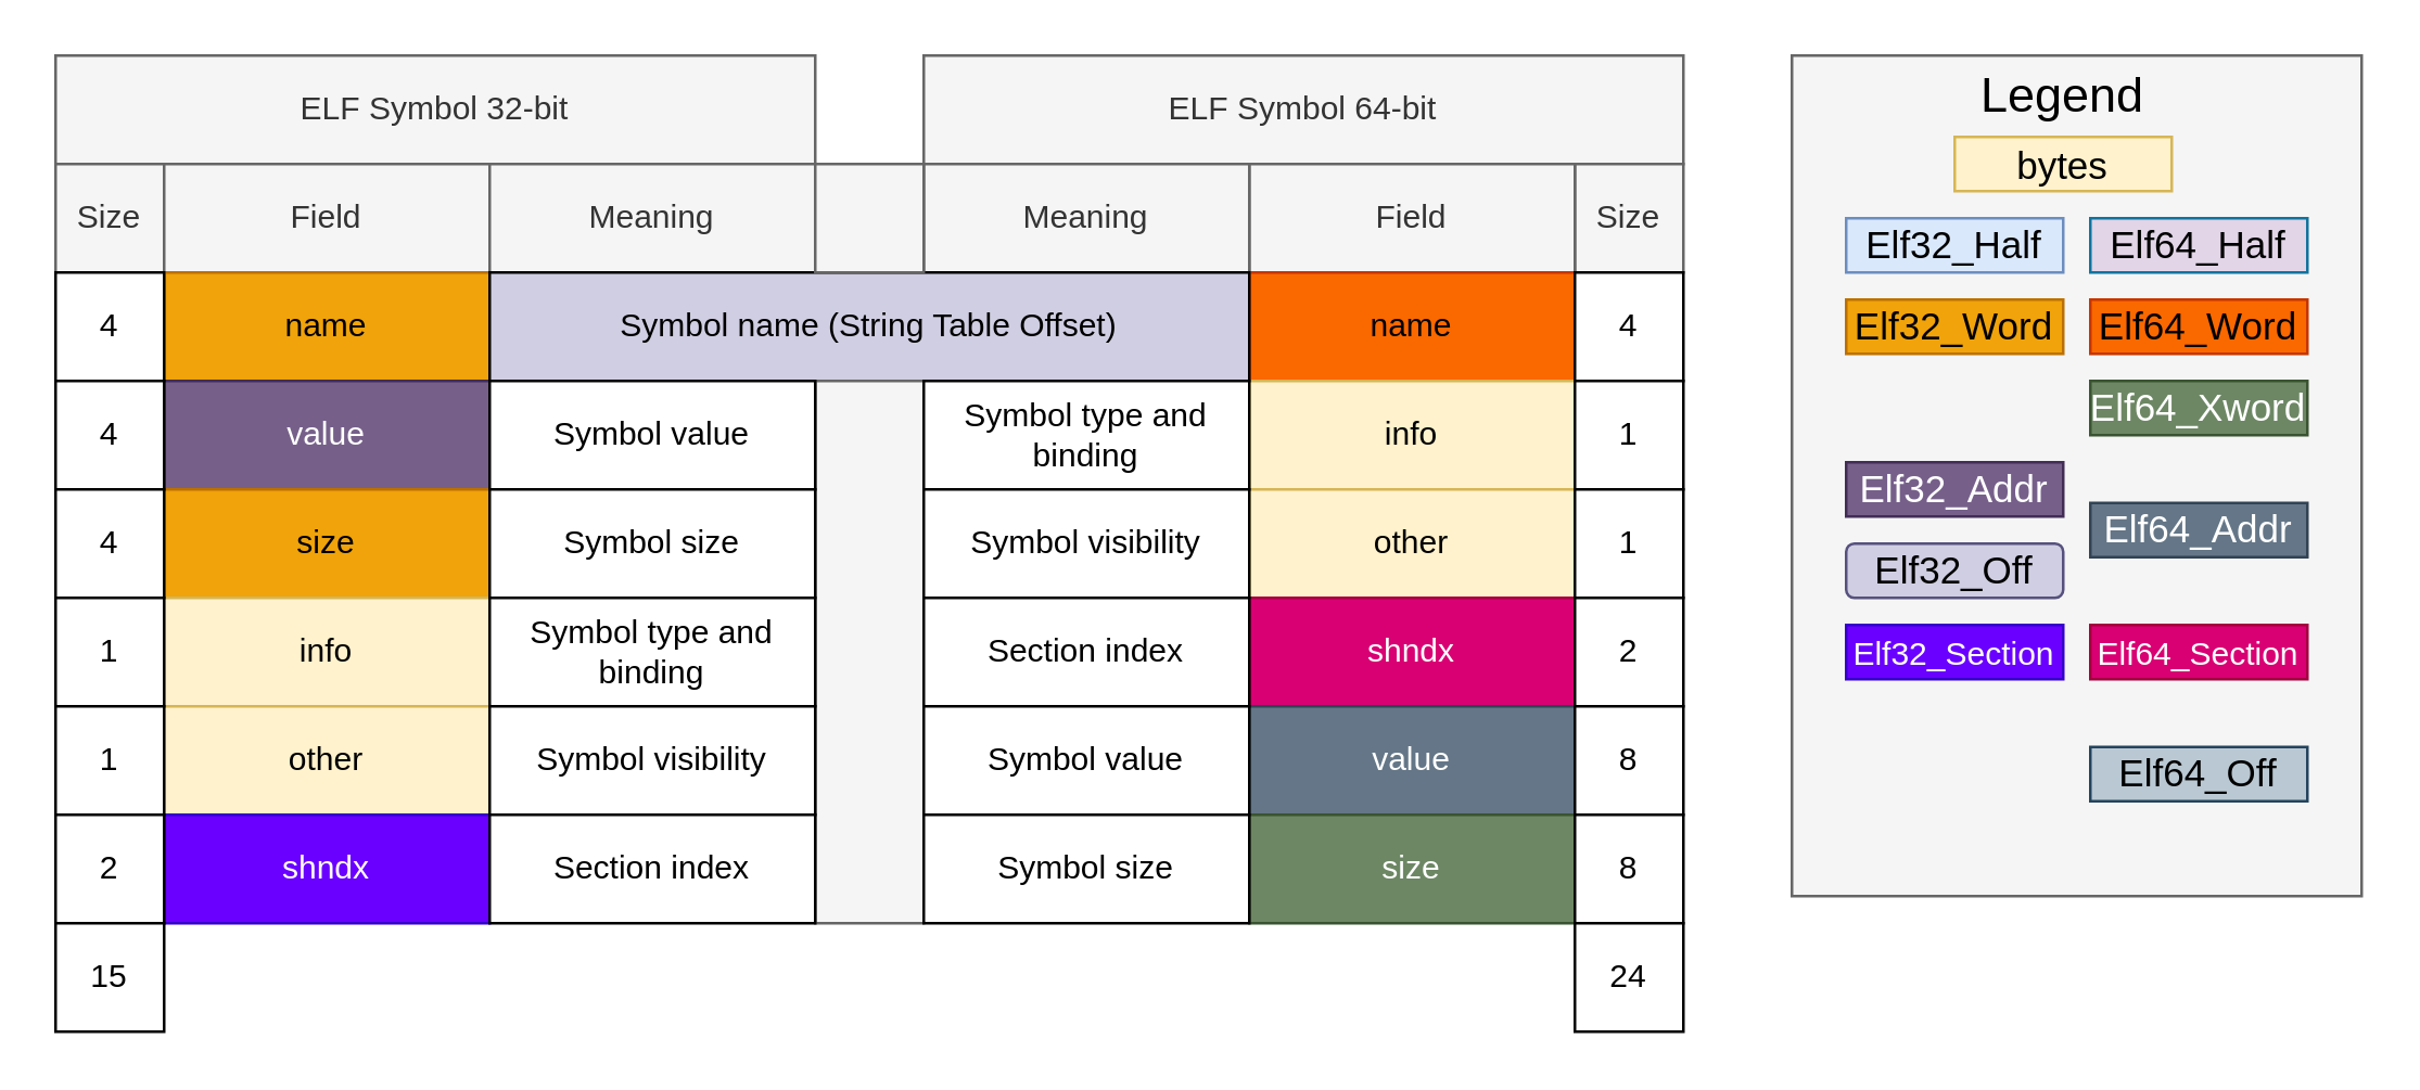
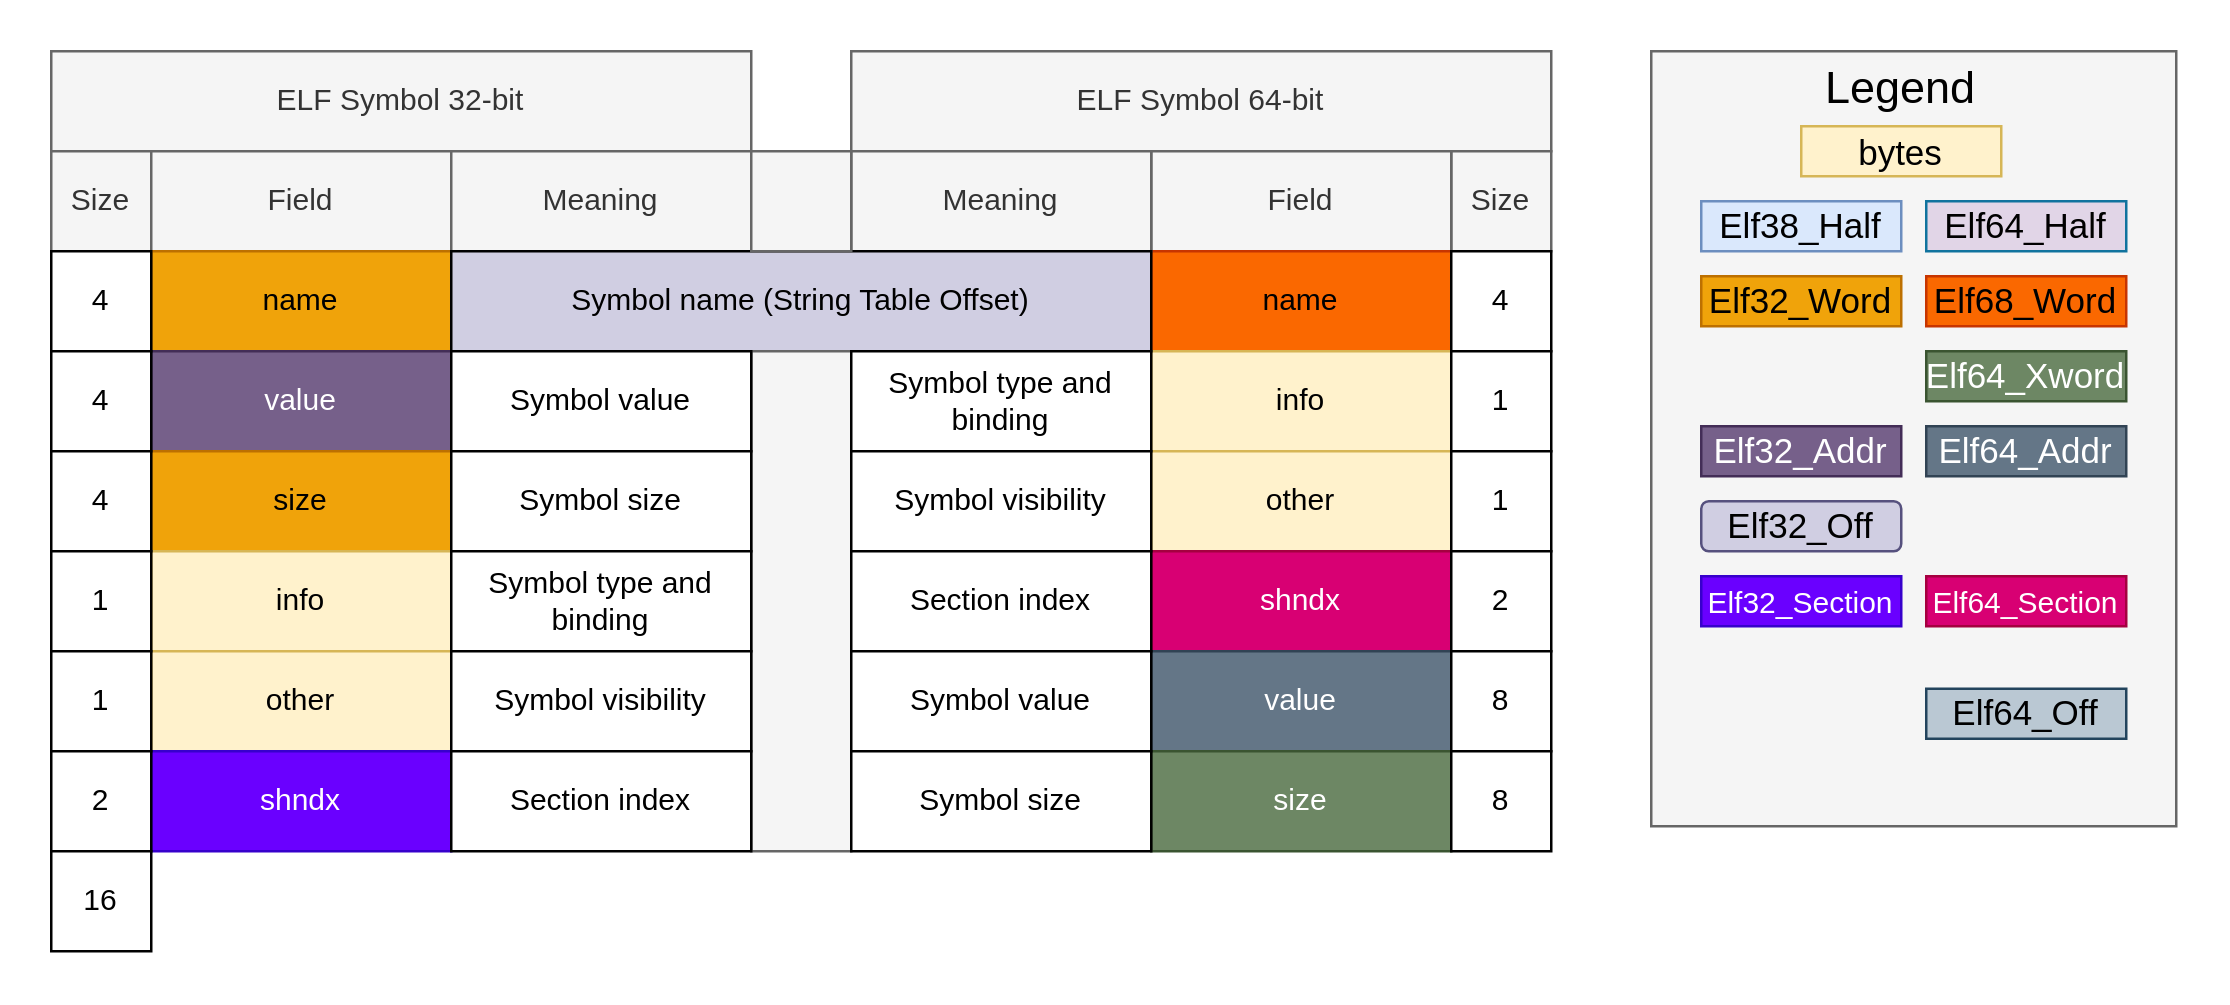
  <mxCell id="0" />
  <mxCell id="1" parent="0" />
  <mxCell id="2" value="ELF Symbol 32-bit" style="rounded=0;whiteSpace=wrap;html=1;fillColor=#f5f5f5;fontColor=#333333;strokeColor=#666666;" vertex="1" parent="1"><mxGeometry x="20" y="20" width="280" height="40" as="geometry" /></mxCell>
  <mxCell id="3" value="ELF Symbol 64-bit" style="rounded=0;whiteSpace=wrap;html=1;fillColor=#f5f5f5;fontColor=#333333;strokeColor=#666666;" vertex="1" parent="1"><mxGeometry x="340" y="20" width="280" height="40" as="geometry" /></mxCell>
  <mxCell id="4" value="Size" style="rounded=0;whiteSpace=wrap;html=1;fillColor=#f5f5f5;fontColor=#333333;strokeColor=#666666;" vertex="1" parent="1"><mxGeometry x="20" y="60" width="40" height="40" as="geometry" /></mxCell>
  <mxCell id="5" value="Size" style="rounded=0;whiteSpace=wrap;html=1;fillColor=#f5f5f5;fontColor=#333333;strokeColor=#666666;" vertex="1" parent="1"><mxGeometry x="580" y="60" width="40" height="40" as="geometry" /></mxCell>
  <mxCell id="6" value="Field" style="rounded=0;whiteSpace=wrap;html=1;fillColor=#f5f5f5;fontColor=#333333;strokeColor=#666666;" vertex="1" parent="1"><mxGeometry x="60" y="60" width="120" height="40" as="geometry" /></mxCell>
  <mxCell id="7" value="Field" style="rounded=0;whiteSpace=wrap;html=1;fillColor=#f5f5f5;fontColor=#333333;strokeColor=#666666;" vertex="1" parent="1"><mxGeometry x="460" y="60" width="120" height="40" as="geometry" /></mxCell>
  <mxCell id="8" value="Meaning" style="rounded=0;whiteSpace=wrap;html=1;fillColor=#f5f5f5;fontColor=#333333;strokeColor=#666666;" vertex="1" parent="1"><mxGeometry x="180" y="60" width="120" height="40" as="geometry" /></mxCell>
  <mxCell id="9" value="" style="rounded=0;whiteSpace=wrap;html=1;fillColor=#f5f5f5;fontColor=#333333;strokeColor=#666666;" vertex="1" parent="1"><mxGeometry x="660" y="20" width="210" height="310" as="geometry" /></mxCell>
  <mxCell id="10" value="&lt;font style=&quot;font-size: 18px;&quot;&gt;Legend&lt;/font&gt;" style="text;html=1;strokeColor=none;fillColor=none;align=center;verticalAlign=middle;whiteSpace=wrap;rounded=0;" vertex="1" parent="1"><mxGeometry x="730" y="20" width="60" height="30" as="geometry" /></mxCell>
  <mxCell id="11" value="&lt;font style=&quot;font-size: 14px;&quot;&gt;bytes&lt;/font&gt;" style="rounded=0;whiteSpace=wrap;html=1;fontSize=18;fillColor=#fff2cc;strokeColor=#d6b656;" vertex="1" parent="1"><mxGeometry x="720" y="50" width="80" height="20" as="geometry" /></mxCell>
- <mxCell id="12" value="Elf32_Half" style="rounded=0;whiteSpace=wrap;html=1;fontSize=14;fillColor=#dae8fc;strokeColor=#6c8ebf;" vertex="1" parent="1"><mxGeometry x="680" y="80" width="80" height="20" as="geometry" /></mxCell>
+ <mxCell id="12" value="Elf38_Half" style="rounded=0;whiteSpace=wrap;html=1;fontSize=14;fillColor=#dae8fc;strokeColor=#6c8ebf;" vertex="1" parent="1"><mxGeometry x="680" y="80" width="80" height="20" as="geometry" /></mxCell>
  <mxCell id="13" value="Elf64_Half" style="rounded=0;whiteSpace=wrap;html=1;fontSize=14;fillColor=#e1d5e7;strokeColor=#10739e;" vertex="1" parent="1"><mxGeometry x="770" y="80" width="80" height="20" as="geometry" /></mxCell>
  <mxCell id="14" value="Elf32_Word" style="rounded=0;whiteSpace=wrap;html=1;fontSize=14;fillColor=#f0a30a;strokeColor=#BD7000;fontColor=#000000;" vertex="1" parent="1"><mxGeometry x="680" y="110" width="80" height="20" as="geometry" /></mxCell>
- <mxCell id="15" value="Elf64_Word" style="rounded=0;whiteSpace=wrap;html=1;fontSize=14;fillColor=#fa6800;strokeColor=#C73500;fontColor=#000000;" vertex="1" parent="1"><mxGeometry x="770" y="110" width="80" height="20" as="geometry" /></mxCell>
+ <mxCell id="15" value="Elf68_Word" style="rounded=0;whiteSpace=wrap;html=1;fontSize=14;fillColor=#fa6800;strokeColor=#C73500;fontColor=#000000;" vertex="1" parent="1"><mxGeometry x="770" y="110" width="80" height="20" as="geometry" /></mxCell>
  <mxCell id="16" value="Elf32_Addr" style="rounded=0;whiteSpace=wrap;html=1;fontSize=14;fillColor=#76608a;strokeColor=#432D57;fontColor=#ffffff;" vertex="1" parent="1"><mxGeometry x="680" y="170" width="80" height="20" as="geometry" /></mxCell>
- <mxCell id="17" value="Elf64_Addr" style="rounded=0;whiteSpace=wrap;html=1;fontSize=14;fillColor=#647687;strokeColor=#314354;fontColor=#ffffff;" vertex="1" parent="1"><mxGeometry x="770" y="185" width="80" height="20" as="geometry" /></mxCell>
+ <mxCell id="17" value="Elf64_Addr" style="rounded=0;whiteSpace=wrap;html=1;fontSize=14;fillColor=#647687;strokeColor=#314354;fontColor=#ffffff;" vertex="1" parent="1"><mxGeometry x="770" y="170" width="80" height="20" as="geometry" /></mxCell>
  <mxCell id="18" value="Elf32_Off" style="whiteSpace=wrap;html=1;fontSize=14;fillColor=#d0cee2;strokeColor=#56517e;rounded=1;" vertex="1" parent="1"><mxGeometry x="680" y="200" width="80" height="20" as="geometry" /></mxCell>
  <mxCell id="19" value="Elf64_Off" style="rounded=0;whiteSpace=wrap;html=1;fontSize=14;fillColor=#bac8d3;strokeColor=#23445d;" vertex="1" parent="1"><mxGeometry x="770" y="275" width="80" height="20" as="geometry" /></mxCell>
  <mxCell id="20" value="name" style="rounded=0;whiteSpace=wrap;html=1;fillColor=#f0a30a;fontColor=#000000;strokeColor=#BD7000;" vertex="1" parent="1"><mxGeometry x="60" y="100" width="120" height="40" as="geometry" /></mxCell>
  <mxCell id="21" value="value" style="rounded=0;whiteSpace=wrap;html=1;fillColor=#76608a;strokeColor=#432D57;fontColor=#ffffff;" vertex="1" parent="1"><mxGeometry x="60" y="140" width="120" height="40" as="geometry" /></mxCell>
  <mxCell id="22" value="size" style="rounded=0;whiteSpace=wrap;html=1;fillColor=#f0a30a;fontColor=#000000;strokeColor=#BD7000;" vertex="1" parent="1"><mxGeometry x="60" y="180" width="120" height="40" as="geometry" /></mxCell>
  <mxCell id="23" value="info" style="rounded=0;whiteSpace=wrap;html=1;fillColor=#fff2cc;strokeColor=#d6b656;" vertex="1" parent="1"><mxGeometry x="60" y="220" width="120" height="40" as="geometry" /></mxCell>
  <mxCell id="24" value="other" style="rounded=0;whiteSpace=wrap;html=1;fillColor=#fff2cc;strokeColor=#d6b656;" vertex="1" parent="1"><mxGeometry x="60" y="260" width="120" height="40" as="geometry" /></mxCell>
  <mxCell id="25" value="shndx" style="rounded=0;whiteSpace=wrap;html=1;fillColor=#6a00ff;fontColor=#ffffff;strokeColor=#3700CC;" vertex="1" parent="1"><mxGeometry x="60" y="300" width="120" height="40" as="geometry" /></mxCell>
  <mxCell id="26" value="name" style="rounded=0;whiteSpace=wrap;html=1;fillColor=#fa6800;fontColor=#000000;strokeColor=#C73500;" vertex="1" parent="1"><mxGeometry x="460" y="100" width="120" height="40" as="geometry" /></mxCell>
  <mxCell id="27" value="info" style="rounded=0;whiteSpace=wrap;html=1;fillColor=#fff2cc;strokeColor=#d6b656;" vertex="1" parent="1"><mxGeometry x="460" y="140" width="120" height="40" as="geometry" /></mxCell>
  <mxCell id="28" value="other" style="rounded=0;whiteSpace=wrap;html=1;fillColor=#fff2cc;strokeColor=#d6b656;" vertex="1" parent="1"><mxGeometry x="460" y="180" width="120" height="40" as="geometry" /></mxCell>
  <mxCell id="29" value="shndx" style="rounded=0;whiteSpace=wrap;html=1;fillColor=#d80073;fontColor=#ffffff;strokeColor=#A50040;" vertex="1" parent="1"><mxGeometry x="460" y="220" width="120" height="40" as="geometry" /></mxCell>
  <mxCell id="30" value="value" style="rounded=0;whiteSpace=wrap;html=1;fillColor=#647687;fontColor=#ffffff;strokeColor=#314354;" vertex="1" parent="1"><mxGeometry x="460" y="260" width="120" height="40" as="geometry" /></mxCell>
  <mxCell id="31" value="size" style="rounded=0;whiteSpace=wrap;html=1;fillColor=#6d8764;fontColor=#ffffff;strokeColor=#3A5431;" vertex="1" parent="1"><mxGeometry x="460" y="300" width="120" height="40" as="geometry" /></mxCell>
  <mxCell id="32" value="Meaning" style="rounded=0;whiteSpace=wrap;html=1;fillColor=#f5f5f5;fontColor=#333333;strokeColor=#666666;" vertex="1" parent="1"><mxGeometry x="340" y="60" width="120" height="40" as="geometry" /></mxCell>
  <mxCell id="33" value="Symbol name (String Table Offset)" style="rounded=0;whiteSpace=wrap;html=1;fillColor=#d0cee2;" vertex="1" parent="1"><mxGeometry x="180" y="100" width="280" height="40" as="geometry" /></mxCell>
  <mxCell id="34" value="" style="rounded=0;whiteSpace=wrap;html=1;fillColor=#f5f5f5;fontColor=#333333;strokeColor=#666666;" vertex="1" parent="1"><mxGeometry x="300" y="60" width="40" height="40" as="geometry" /></mxCell>
  <mxCell id="35" value="" style="rounded=0;whiteSpace=wrap;html=1;fillColor=#f5f5f5;fontColor=#333333;strokeColor=#666666;" vertex="1" parent="1"><mxGeometry x="300" y="140" width="40" height="200" as="geometry" /></mxCell>
  <mxCell id="36" value="Symbol value" style="rounded=0;whiteSpace=wrap;html=1;" vertex="1" parent="1"><mxGeometry x="180" y="140" width="120" height="40" as="geometry" /></mxCell>
  <mxCell id="37" value="Symbol type and binding" style="rounded=0;whiteSpace=wrap;html=1;" vertex="1" parent="1"><mxGeometry x="340" y="140" width="120" height="40" as="geometry" /></mxCell>
  <mxCell id="38" value="Symbol size" style="rounded=0;whiteSpace=wrap;html=1;" vertex="1" parent="1"><mxGeometry x="180" y="180" width="120" height="40" as="geometry" /></mxCell>
  <mxCell id="39" value="Symbol type and binding" style="rounded=0;whiteSpace=wrap;html=1;" vertex="1" parent="1"><mxGeometry x="180" y="220" width="120" height="40" as="geometry" /></mxCell>
  <mxCell id="40" value="Symbol visibility" style="rounded=0;whiteSpace=wrap;html=1;" vertex="1" parent="1"><mxGeometry x="180" y="260" width="120" height="40" as="geometry" /></mxCell>
  <mxCell id="41" value="Section index" style="rounded=0;whiteSpace=wrap;html=1;" vertex="1" parent="1"><mxGeometry x="180" y="300" width="120" height="40" as="geometry" /></mxCell>
  <mxCell id="42" value="Symbol visibility" style="rounded=0;whiteSpace=wrap;html=1;" vertex="1" parent="1"><mxGeometry x="340" y="180" width="120" height="40" as="geometry" /></mxCell>
  <mxCell id="43" value="Section index" style="rounded=0;whiteSpace=wrap;html=1;" vertex="1" parent="1"><mxGeometry x="340" y="220" width="120" height="40" as="geometry" /></mxCell>
  <mxCell id="44" value="Symbol value" style="rounded=0;whiteSpace=wrap;html=1;" vertex="1" parent="1"><mxGeometry x="340" y="260" width="120" height="40" as="geometry" /></mxCell>
  <mxCell id="45" value="Symbol size" style="rounded=0;whiteSpace=wrap;html=1;" vertex="1" parent="1"><mxGeometry x="340" y="300" width="120" height="40" as="geometry" /></mxCell>
  <mxCell id="46" value="4" style="rounded=0;whiteSpace=wrap;html=1;" vertex="1" parent="1"><mxGeometry x="20" y="100" width="40" height="40" as="geometry" /></mxCell>
  <mxCell id="47" value="4" style="rounded=0;whiteSpace=wrap;html=1;" vertex="1" parent="1"><mxGeometry x="580" y="100" width="40" height="40" as="geometry" /></mxCell>
  <mxCell id="48" value="1" style="rounded=0;whiteSpace=wrap;html=1;" vertex="1" parent="1"><mxGeometry x="580" y="140" width="40" height="40" as="geometry" /></mxCell>
  <mxCell id="49" value="4" style="rounded=0;whiteSpace=wrap;html=1;" vertex="1" parent="1"><mxGeometry x="20" y="140" width="40" height="40" as="geometry" /></mxCell>
  <mxCell id="50" value="1" style="rounded=0;whiteSpace=wrap;html=1;" vertex="1" parent="1"><mxGeometry x="580" y="180" width="40" height="40" as="geometry" /></mxCell>
  <mxCell id="51" value="4" style="rounded=0;whiteSpace=wrap;html=1;" vertex="1" parent="1"><mxGeometry x="20" y="180" width="40" height="40" as="geometry" /></mxCell>
  <mxCell id="52" value="1" style="rounded=0;whiteSpace=wrap;html=1;" vertex="1" parent="1"><mxGeometry x="20" y="220" width="40" height="40" as="geometry" /></mxCell>
  <mxCell id="53" value="2" style="rounded=0;whiteSpace=wrap;html=1;" vertex="1" parent="1"><mxGeometry x="580" y="220" width="40" height="40" as="geometry" /></mxCell>
  <mxCell id="54" value="8" style="rounded=0;whiteSpace=wrap;html=1;" vertex="1" parent="1"><mxGeometry x="580" y="260" width="40" height="40" as="geometry" /></mxCell>
  <mxCell id="55" value="1" style="rounded=0;whiteSpace=wrap;html=1;" vertex="1" parent="1"><mxGeometry x="20" y="260" width="40" height="40" as="geometry" /></mxCell>
  <mxCell id="56" value="2" style="rounded=0;whiteSpace=wrap;html=1;" vertex="1" parent="1"><mxGeometry x="20" y="300" width="40" height="40" as="geometry" /></mxCell>
  <mxCell id="57" value="8" style="rounded=0;whiteSpace=wrap;html=1;" vertex="1" parent="1"><mxGeometry x="580" y="300" width="40" height="40" as="geometry" /></mxCell>
  <mxCell id="58" value="Elf64_Xword" style="rounded=0;whiteSpace=wrap;html=1;fontSize=14;fillColor=#6d8764;strokeColor=#3A5431;fontColor=#ffffff;" vertex="1" parent="1"><mxGeometry x="770" y="140" width="80" height="20" as="geometry" /></mxCell>
  <mxCell id="59" value="&lt;font style=&quot;font-size: 12px;&quot;&gt;Elf32_Section&lt;/font&gt;" style="rounded=0;whiteSpace=wrap;html=1;fontSize=14;fillColor=#6a00ff;strokeColor=#3700CC;fontColor=#ffffff;" vertex="1" parent="1"><mxGeometry x="680" y="230" width="80" height="20" as="geometry" /></mxCell>
  <mxCell id="60" value="&lt;font style=&quot;font-size: 12px;&quot;&gt;Elf64_Section&lt;/font&gt;" style="rounded=0;whiteSpace=wrap;html=1;fontSize=14;fillColor=#d80073;strokeColor=#A50040;fontColor=#ffffff;" vertex="1" parent="1"><mxGeometry x="770" y="230" width="80" height="20" as="geometry" /></mxCell>
- <mxCell id="61" value="15" style="rounded=0;whiteSpace=wrap;html=1;" vertex="1" parent="1"><mxGeometry x="20" y="340" width="40" height="40" as="geometry" /></mxCell>
- <mxCell id="62" value="24" style="rounded=0;whiteSpace=wrap;html=1;" vertex="1" parent="1"><mxGeometry x="580" y="340" width="40" height="40" as="geometry" /></mxCell>
+ <mxCell id="61" value="16" style="rounded=0;whiteSpace=wrap;html=1;" vertex="1" parent="1"><mxGeometry x="20" y="340" width="40" height="40" as="geometry" /></mxCell>
